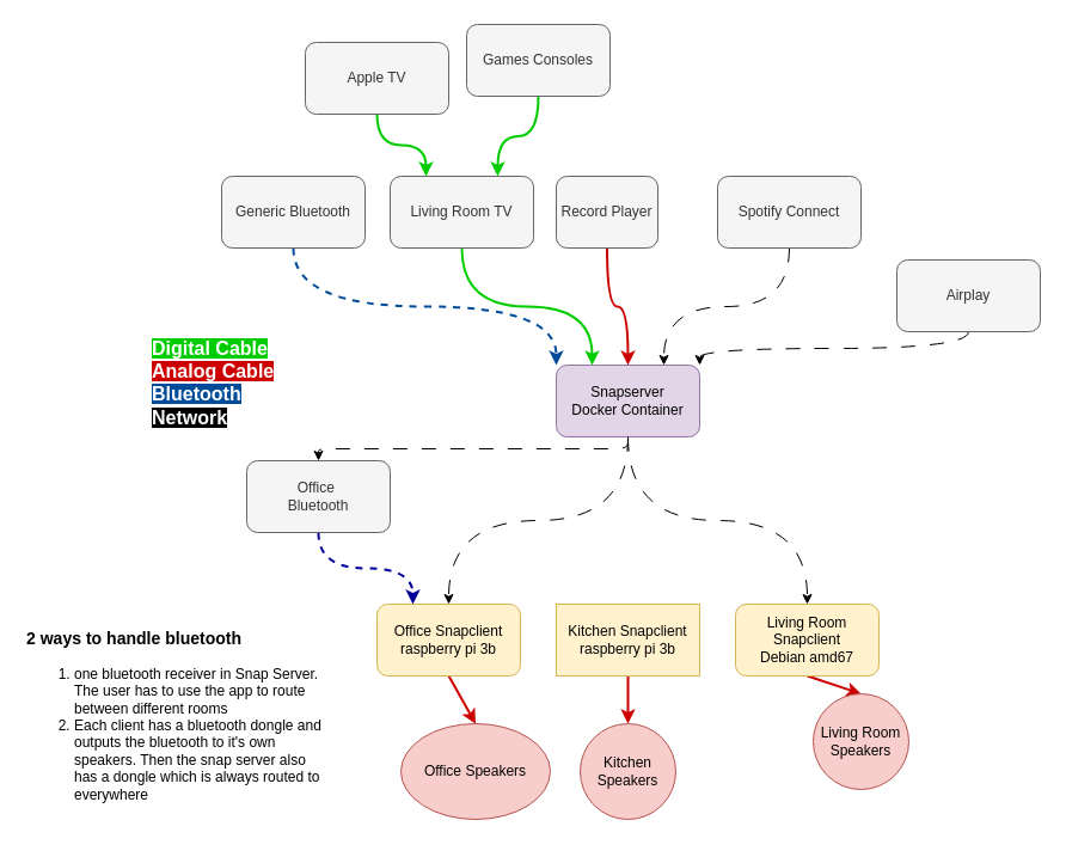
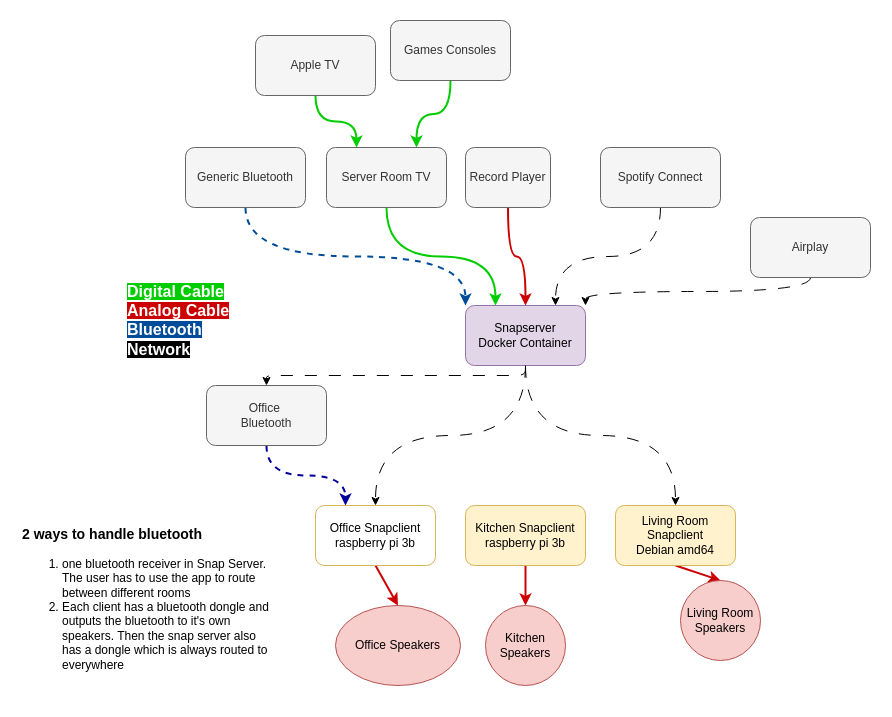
  <mxCell id="0" />
  <mxCell id="1" parent="0" />
  <mxCell id="2" style="edgeStyle=orthogonalEdgeStyle;html=1;exitX=0.5;exitY=1;exitDx=0;exitDy=0;entryX=0.5;entryY=0;entryDx=0;entryDy=0;elbow=vertical;curved=1;strokeWidth=1;dashed=1;dashPattern=12 12;" edge="1" parent="1" source="4" target="8"><mxGeometry relative="1" as="geometry" /></mxCell>
  <mxCell id="3" style="edgeStyle=elbowEdgeStyle;html=1;exitX=0.5;exitY=1;exitDx=0;exitDy=0;elbow=vertical;strokeWidth=1;dashed=1;dashPattern=12 12;" edge="1" parent="1" source="4" target="25"><mxGeometry relative="1" as="geometry" /></mxCell>
  <mxCell id="4" value="Snapserver&lt;div&gt;Docker Container&lt;/div&gt;" style="rounded=1;whiteSpace=wrap;html=1;fillColor=#e1d5e7;strokeColor=#9673a6;" vertex="1" parent="1"><mxGeometry x="465" y="305" width="120" height="60" as="geometry" /></mxCell>
  <mxCell id="5" style="edgeStyle=none;rounded=1;html=1;exitX=0.5;exitY=1;exitDx=0;exitDy=0;entryX=0.5;entryY=0;entryDx=0;entryDy=0;strokeColor=#CC0000;strokeWidth=2;" edge="1" parent="1" source="6" target="11"><mxGeometry relative="1" as="geometry" /></mxCell>
- <mxCell id="6" value="Living Room Snapclient&lt;div&gt;Debian amd67&lt;/div&gt;" style="rounded=1;whiteSpace=wrap;html=1;fillColor=#fff2cc;strokeColor=#d6b656;" vertex="1" parent="1"><mxGeometry x="615" y="505" width="120" height="60" as="geometry" /></mxCell>
+ <mxCell id="6" value="Living Room Snapclient&lt;div&gt;Debian amd64&lt;/div&gt;" style="rounded=1;whiteSpace=wrap;html=1;fillColor=#fff2cc;strokeColor=#d6b656;" vertex="1" parent="1"><mxGeometry x="615" y="505" width="120" height="60" as="geometry" /></mxCell>
  <mxCell id="7" style="edgeStyle=none;rounded=1;html=1;exitX=0.5;exitY=1;exitDx=0;exitDy=0;entryX=0.5;entryY=0;entryDx=0;entryDy=0;strokeColor=#CC0000;strokeWidth=2;" edge="1" parent="1" source="8" target="12"><mxGeometry relative="1" as="geometry" /></mxCell>
- <mxCell id="8" value="Office Snapclient&lt;div&gt;raspberry pi 3b&lt;/div&gt;" style="rounded=1;whiteSpace=wrap;html=1;fillColor=#fff2cc;strokeColor=#d6b656;" vertex="1" parent="1"><mxGeometry x="315" y="505" width="120" height="60" as="geometry" /></mxCell>
+ <mxCell id="8" value="Office Snapclient&lt;div&gt;raspberry pi 3b&lt;/div&gt;" style="rounded=1;whiteSpace=wrap;html=1;fillColor=#ffffff;strokeColor=#d6b656;" vertex="1" parent="1"><mxGeometry x="315" y="505" width="120" height="60" as="geometry" /></mxCell>
  <mxCell id="9" style="edgeStyle=none;rounded=1;html=1;exitX=0.5;exitY=1;exitDx=0;exitDy=0;entryX=0.5;entryY=0;entryDx=0;entryDy=0;strokeWidth=2;strokeColor=#CC0000;" edge="1" parent="1" source="10" target="13"><mxGeometry relative="1" as="geometry" /></mxCell>
- <mxCell id="10" value="Kitchen Snapclient&lt;div&gt;raspberry pi 3b&lt;/div&gt;" style="whiteSpace=wrap;html=1;fillColor=#fff2cc;strokeColor=#d6b656;rounded=0;" vertex="1" parent="1"><mxGeometry x="465" y="505" width="120" height="60" as="geometry" /></mxCell>
+ <mxCell id="10" value="Kitchen Snapclient&lt;div&gt;raspberry pi 3b&lt;/div&gt;" style="rounded=1;whiteSpace=wrap;html=1;fillColor=#fff2cc;strokeColor=#d6b656;" vertex="1" parent="1"><mxGeometry x="465" y="505" width="120" height="60" as="geometry" /></mxCell>
  <mxCell id="11" value="Living Room Speakers" style="ellipse;whiteSpace=wrap;html=1;aspect=fixed;rounded=1;fillColor=#f8cecc;strokeColor=#b85450;" vertex="1" parent="1"><mxGeometry x="680" y="580" width="80" height="80" as="geometry" /></mxCell>
  <mxCell id="12" value="Office Speakers" style="ellipse;whiteSpace=wrap;html=1;aspect=fixed;rounded=1;fillColor=#f8cecc;strokeColor=#b85450;" vertex="1" parent="1"><mxGeometry x="335" y="605" width="125" height="80" as="geometry" /></mxCell>
  <mxCell id="13" value="Kitchen Speakers" style="ellipse;whiteSpace=wrap;html=1;aspect=fixed;rounded=1;fillColor=#f8cecc;strokeColor=#b85450;" vertex="1" parent="1"><mxGeometry x="485" y="605" width="80" height="80" as="geometry" /></mxCell>
  <mxCell id="14" style="edgeStyle=orthogonalEdgeStyle;rounded=1;html=1;exitX=0.5;exitY=1;exitDx=0;exitDy=0;entryX=0.25;entryY=0;entryDx=0;entryDy=0;fillColor=#f5f5f5;strokeColor=#00CC00;strokeWidth=2;curved=1;" edge="1" parent="1" source="15" target="17"><mxGeometry relative="1" as="geometry" /></mxCell>
  <mxCell id="15" value="Apple TV" style="rounded=1;whiteSpace=wrap;html=1;fillColor=#f5f5f5;fontColor=#333333;strokeColor=#666666;" vertex="1" parent="1"><mxGeometry x="255" y="35" width="120" height="60" as="geometry" /></mxCell>
  <mxCell id="16" style="edgeStyle=orthogonalEdgeStyle;rounded=1;html=1;exitX=0.5;exitY=1;exitDx=0;exitDy=0;entryX=0.25;entryY=0;entryDx=0;entryDy=0;curved=1;strokeColor=#00CC00;strokeWidth=2;" edge="1" parent="1" source="17" target="4"><mxGeometry relative="1" as="geometry" /></mxCell>
- <mxCell id="17" value="Living Room TV" style="rounded=1;whiteSpace=wrap;html=1;fillColor=#f5f5f5;fontColor=#333333;strokeColor=#666666;" vertex="1" parent="1"><mxGeometry x="326" y="147" width="120" height="60" as="geometry" /></mxCell>
+ <mxCell id="17" value="Server Room TV" style="rounded=1;whiteSpace=wrap;html=1;fillColor=#f5f5f5;fontColor=#333333;strokeColor=#666666;" vertex="1" parent="1"><mxGeometry x="326" y="147" width="120" height="60" as="geometry" /></mxCell>
  <mxCell id="18" style="edgeStyle=orthogonalEdgeStyle;rounded=1;html=1;exitX=0.5;exitY=1;exitDx=0;exitDy=0;entryX=0.5;entryY=0;entryDx=0;entryDy=0;elbow=vertical;curved=1;strokeColor=#CC0000;strokeWidth=2;" edge="1" parent="1" source="19" target="4"><mxGeometry relative="1" as="geometry" /></mxCell>
  <mxCell id="19" value="Record Player" style="rounded=1;whiteSpace=wrap;html=1;fillColor=#f5f5f5;fontColor=#333333;strokeColor=#666666;" vertex="1" parent="1"><mxGeometry x="465" y="147" width="85" height="60" as="geometry" /></mxCell>
  <mxCell id="20" style="edgeStyle=orthogonalEdgeStyle;rounded=1;html=1;exitX=0.5;exitY=1;exitDx=0;exitDy=0;entryX=0.75;entryY=0;entryDx=0;entryDy=0;curved=1;strokeWidth=1;dashed=1;dashPattern=12 12;" edge="1" parent="1" source="21" target="4"><mxGeometry relative="1" as="geometry" /></mxCell>
  <mxCell id="21" value="Spotify Connect" style="rounded=1;whiteSpace=wrap;html=1;fillColor=#f5f5f5;fontColor=#333333;strokeColor=#666666;" vertex="1" parent="1"><mxGeometry x="600" y="147" width="120" height="60" as="geometry" /></mxCell>
  <mxCell id="22" style="edgeStyle=orthogonalEdgeStyle;rounded=1;html=1;exitX=0.5;exitY=1;exitDx=0;exitDy=0;entryX=1;entryY=0;entryDx=0;entryDy=0;curved=1;strokeWidth=1;dashed=1;dashPattern=12 12;" edge="1" parent="1" source="23" target="4"><mxGeometry relative="1" as="geometry" /></mxCell>
  <mxCell id="23" value="Airplay" style="rounded=1;whiteSpace=wrap;html=1;fillColor=#f5f5f5;fontColor=#333333;strokeColor=#666666;" vertex="1" parent="1"><mxGeometry x="750" y="217" width="120" height="60" as="geometry" /></mxCell>
  <mxCell id="24" style="edgeStyle=orthogonalEdgeStyle;rounded=1;html=1;exitX=0.5;exitY=1;exitDx=0;exitDy=0;entryX=0.25;entryY=0;entryDx=0;entryDy=0;elbow=vertical;strokeWidth=2;strokeColor=#000099;curved=1;dashed=1;" edge="1" parent="1" source="25" target="8"><mxGeometry relative="1" as="geometry" /></mxCell>
  <mxCell id="25" value="Office&amp;nbsp;&lt;div&gt;Bluetooth&lt;/div&gt;" style="rounded=1;whiteSpace=wrap;html=1;fillColor=#f5f5f5;fontColor=#333333;strokeColor=#666666;" vertex="1" parent="1"><mxGeometry x="206" y="385" width="120" height="60" as="geometry" /></mxCell>
  <mxCell id="26" style="edgeStyle=orthogonalEdgeStyle;rounded=1;html=1;exitX=0.5;exitY=1;exitDx=0;exitDy=0;entryX=0;entryY=0;entryDx=0;entryDy=0;curved=1;strokeColor=#004C99;strokeWidth=2;dashed=1;" edge="1" parent="1" source="27" target="4"><mxGeometry relative="1" as="geometry" /></mxCell>
  <mxCell id="27" value="Generic Bluetooth" style="rounded=1;whiteSpace=wrap;html=1;fillColor=#f5f5f5;fontColor=#333333;strokeColor=#666666;" vertex="1" parent="1"><mxGeometry x="185" y="147" width="120" height="60" as="geometry" /></mxCell>
  <mxCell id="28" value="&lt;h3&gt;2 ways to handle bluetooth&lt;/h3&gt;&lt;div&gt;&lt;ol&gt;&lt;li&gt;one bluetooth receiver in Snap Server. The user has to use the app to route between different rooms&lt;/li&gt;&lt;li&gt;Each client has a bluetooth dongle and outputs the bluetooth to it's own speakers. Then the snap server also has a dongle which is always routed to everywhere&lt;/li&gt;&lt;/ol&gt;&lt;/div&gt;" style="text;html=1;align=left;verticalAlign=top;whiteSpace=wrap;rounded=1;" vertex="1" parent="1"><mxGeometry x="20" y="505" width="250" height="190" as="geometry" /></mxCell>
  <mxCell id="29" value="&lt;p style=&quot;margin-top: 0px;&quot;&gt;&lt;font style=&quot;font-size: 16px;&quot;&gt;&lt;b&gt;&lt;span style=&quot;background-color: rgb(0, 204, 0);&quot;&gt;&lt;font style=&quot;color: rgb(255, 255, 255);&quot;&gt;Digital Cable&lt;br&gt;&lt;/font&gt;&lt;/span&gt;&lt;font style=&quot;color: rgb(255, 255, 255); background-color: rgb(204, 0, 0);&quot;&gt;Analog Cable&lt;br&gt;&lt;/font&gt;&lt;span style=&quot;background-color: rgb(0, 76, 153);&quot;&gt;&lt;font style=&quot;color: rgb(255, 255, 255);&quot;&gt;Bluetooth&lt;br&gt;&lt;/font&gt;&lt;/span&gt;&lt;span style=&quot;background-color: rgb(0, 0, 0);&quot;&gt;&lt;font style=&quot;color: rgb(255, 255, 255);&quot;&gt;Network&lt;/font&gt;&lt;/span&gt;&lt;/b&gt;&lt;/font&gt;&lt;/p&gt;" style="text;html=1;whiteSpace=wrap;overflow=hidden;rounded=1;" vertex="1" parent="1"><mxGeometry x="125" y="275" width="110" height="80" as="geometry" /></mxCell>
  <mxCell id="30" style="edgeStyle=orthogonalEdgeStyle;rounded=0;html=1;exitX=0.5;exitY=1;exitDx=0;exitDy=0;entryX=0.5;entryY=0;entryDx=0;entryDy=0;elbow=vertical;curved=1;strokeWidth=1;dashed=1;dashPattern=12 12;" edge="1" parent="1" source="4" target="6"><mxGeometry relative="1" as="geometry" /></mxCell>
  <mxCell id="31" style="edgeStyle=orthogonalEdgeStyle;rounded=1;html=1;exitX=0.5;exitY=1;exitDx=0;exitDy=0;entryX=0.75;entryY=0;entryDx=0;entryDy=0;curved=1;strokeColor=#00CC00;strokeWidth=2;" edge="1" parent="1" source="32" target="17"><mxGeometry relative="1" as="geometry" /></mxCell>
  <mxCell id="32" value="Games Consoles" style="rounded=1;whiteSpace=wrap;html=1;fillColor=#f5f5f5;fontColor=#333333;strokeColor=#666666;" vertex="1" parent="1"><mxGeometry x="390" y="20" width="120" height="60" as="geometry" /></mxCell>
